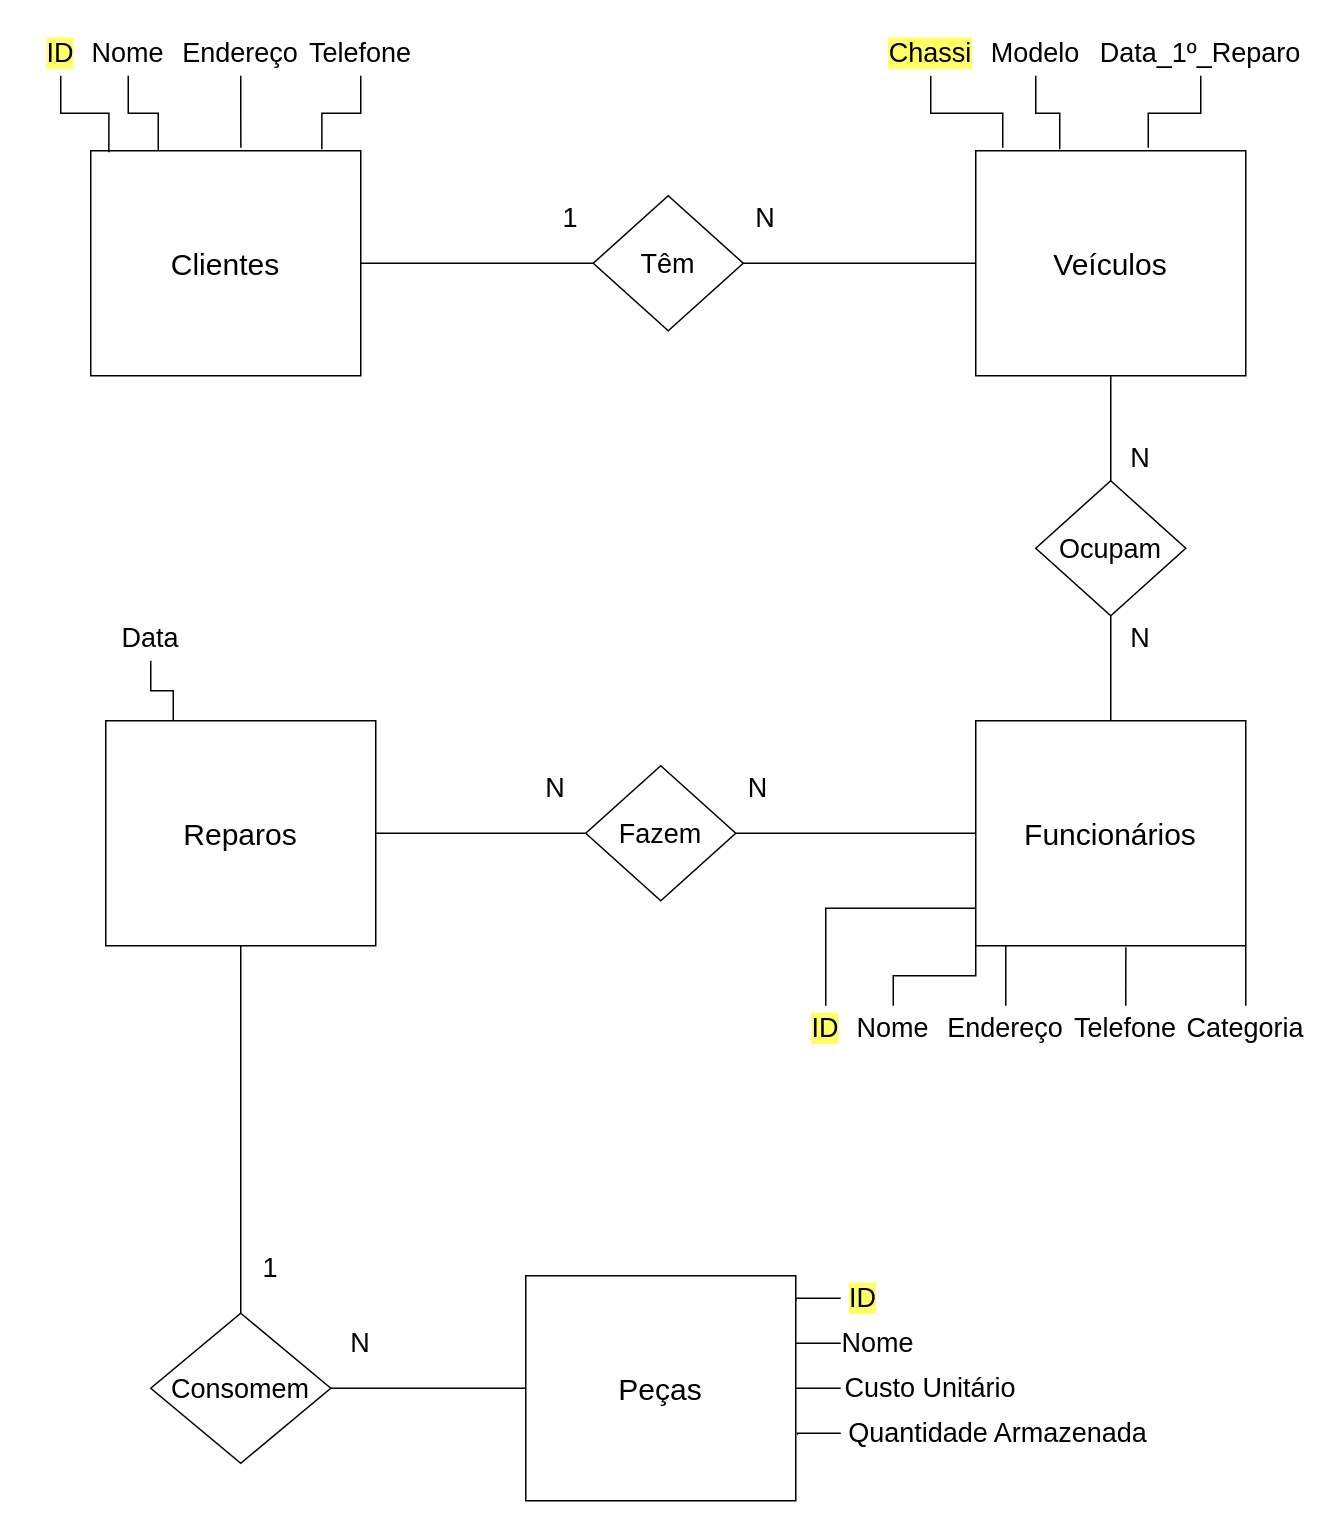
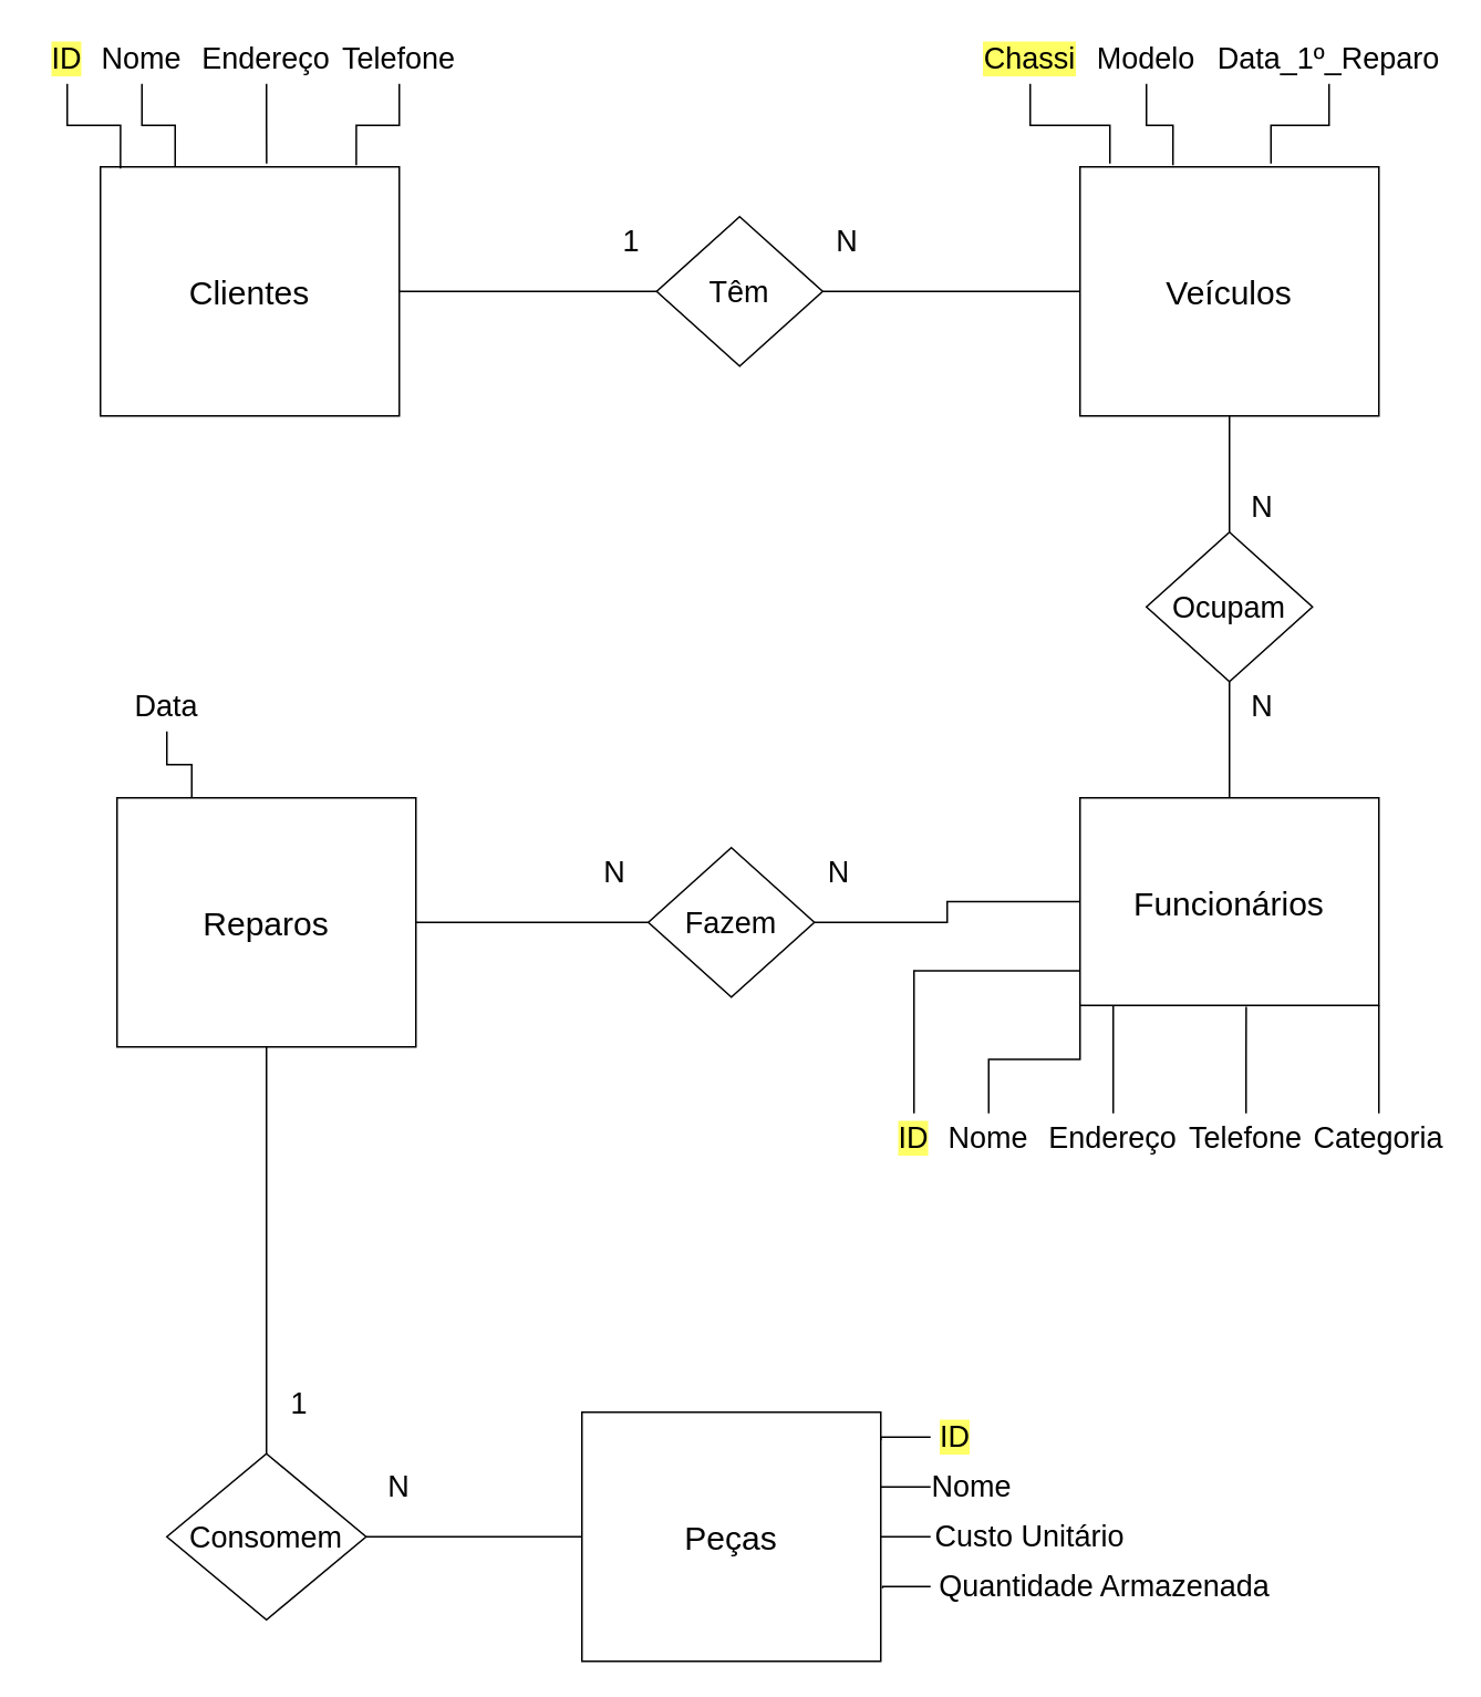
  <mxCell id="0" />
  <mxCell id="1" parent="0" />
  <mxCell id="2" style="edgeStyle=orthogonalEdgeStyle;rounded=0;orthogonalLoop=1;jettySize=auto;html=1;exitX=1;exitY=0.5;exitDx=0;exitDy=0;entryX=0;entryY=0.5;entryDx=0;entryDy=0;fontSize=18;endArrow=none;endFill=0;" edge="1" parent="1" source="3" target="11"><mxGeometry relative="1" as="geometry" /></mxCell>
  <mxCell id="3" value="&lt;span style=&quot;font-size: 20px&quot;&gt;Clientes&lt;/span&gt;" style="rounded=0;whiteSpace=wrap;html=1;" vertex="1" parent="1"><mxGeometry x="60" y="100" width="180" height="150" as="geometry" /></mxCell>
  <mxCell id="4" value="&lt;span style=&quot;font-size: 20px&quot;&gt;Veículos&lt;/span&gt;" style="rounded=0;whiteSpace=wrap;html=1;" vertex="1" parent="1"><mxGeometry x="650" y="100" width="180" height="150" as="geometry" /></mxCell>
- <mxCell id="5" value="&lt;span style=&quot;font-size: 20px&quot;&gt;Funcionários&lt;/span&gt;" style="rounded=0;whiteSpace=wrap;html=1;" vertex="1" parent="1"><mxGeometry x="650" y="480" width="180" height="150" as="geometry" /></mxCell>
+ <mxCell id="5" value="&lt;span style=&quot;font-size: 20px&quot;&gt;Funcionários&lt;/span&gt;" style="rounded=0;whiteSpace=wrap;html=1;" vertex="1" parent="1"><mxGeometry x="650" y="480" width="180" height="125" as="geometry" /></mxCell>
  <mxCell id="6" style="edgeStyle=orthogonalEdgeStyle;rounded=0;orthogonalLoop=1;jettySize=auto;html=1;exitX=0.5;exitY=1;exitDx=0;exitDy=0;entryX=0.5;entryY=0;entryDx=0;entryDy=0;fontSize=18;endArrow=none;endFill=0;" edge="1" parent="1" source="8" target="15"><mxGeometry relative="1" as="geometry" /></mxCell>
  <mxCell id="7" style="edgeStyle=orthogonalEdgeStyle;rounded=0;orthogonalLoop=1;jettySize=auto;html=1;exitX=1;exitY=0.5;exitDx=0;exitDy=0;entryX=0;entryY=0.5;entryDx=0;entryDy=0;fontSize=18;endArrow=none;endFill=0;" edge="1" parent="1" source="8" target="13"><mxGeometry relative="1" as="geometry" /></mxCell>
  <mxCell id="8" value="&lt;span style=&quot;font-size: 20px&quot;&gt;Reparos&lt;/span&gt;" style="rounded=0;whiteSpace=wrap;html=1;" vertex="1" parent="1"><mxGeometry x="70" y="480" width="180" height="150" as="geometry" /></mxCell>
  <mxCell id="9" value="&lt;span style=&quot;font-size: 20px&quot;&gt;Peças&lt;/span&gt;" style="rounded=0;whiteSpace=wrap;html=1;" vertex="1" parent="1"><mxGeometry x="350" y="850" width="180" height="150" as="geometry" /></mxCell>
  <mxCell id="10" style="edgeStyle=orthogonalEdgeStyle;rounded=0;orthogonalLoop=1;jettySize=auto;html=1;exitX=1;exitY=0.5;exitDx=0;exitDy=0;entryX=0;entryY=0.5;entryDx=0;entryDy=0;fontSize=18;endArrow=none;endFill=0;" edge="1" parent="1" source="11" target="4"><mxGeometry relative="1" as="geometry" /></mxCell>
  <mxCell id="11" value="&lt;span&gt;&lt;font style=&quot;font-size: 18px&quot;&gt;Têm&lt;/font&gt;&lt;/span&gt;" style="rhombus;whiteSpace=wrap;html=1;fontSize=20;" vertex="1" parent="1"><mxGeometry x="395" y="130" width="100" height="90" as="geometry" /></mxCell>
  <mxCell id="12" style="edgeStyle=orthogonalEdgeStyle;rounded=0;orthogonalLoop=1;jettySize=auto;html=1;exitX=1;exitY=0.5;exitDx=0;exitDy=0;entryX=0;entryY=0.5;entryDx=0;entryDy=0;fontSize=18;endArrow=none;endFill=0;" edge="1" parent="1" source="13" target="5"><mxGeometry relative="1" as="geometry" /></mxCell>
  <mxCell id="13" value="&lt;span&gt;&lt;font style=&quot;font-size: 18px&quot;&gt;Fazem&lt;/font&gt;&lt;/span&gt;" style="rhombus;whiteSpace=wrap;html=1;fontSize=20;" vertex="1" parent="1"><mxGeometry x="390" y="510" width="100" height="90" as="geometry" /></mxCell>
  <mxCell id="14" style="edgeStyle=orthogonalEdgeStyle;rounded=0;orthogonalLoop=1;jettySize=auto;html=1;exitX=1;exitY=0.5;exitDx=0;exitDy=0;entryX=0;entryY=0.5;entryDx=0;entryDy=0;fontSize=18;endArrow=none;endFill=0;" edge="1" parent="1" source="15" target="9"><mxGeometry relative="1" as="geometry" /></mxCell>
  <mxCell id="15" value="&lt;span&gt;&lt;font style=&quot;font-size: 18px&quot;&gt;Consomem&lt;/font&gt;&lt;/span&gt;" style="rhombus;whiteSpace=wrap;html=1;fontSize=20;" vertex="1" parent="1"><mxGeometry x="100" y="875" width="120" height="100" as="geometry" /></mxCell>
  <mxCell id="16" style="edgeStyle=orthogonalEdgeStyle;rounded=0;orthogonalLoop=1;jettySize=auto;html=1;exitX=0.5;exitY=0;exitDx=0;exitDy=0;entryX=0.5;entryY=1;entryDx=0;entryDy=0;fontSize=18;endArrow=none;endFill=0;" edge="1" parent="1" source="18" target="4"><mxGeometry relative="1" as="geometry" /></mxCell>
  <mxCell id="17" style="edgeStyle=orthogonalEdgeStyle;rounded=0;orthogonalLoop=1;jettySize=auto;html=1;exitX=0.5;exitY=1;exitDx=0;exitDy=0;entryX=0.5;entryY=0;entryDx=0;entryDy=0;fontSize=18;endArrow=none;endFill=0;" edge="1" parent="1" source="18" target="5"><mxGeometry relative="1" as="geometry" /></mxCell>
  <mxCell id="18" value="&lt;span style=&quot;font-size: 18px&quot;&gt;Ocupam&lt;/span&gt;" style="rhombus;whiteSpace=wrap;html=1;fontSize=20;" vertex="1" parent="1"><mxGeometry x="690" y="320" width="100" height="90" as="geometry" /></mxCell>
  <mxCell id="19" style="edgeStyle=orthogonalEdgeStyle;rounded=0;orthogonalLoop=1;jettySize=auto;html=1;exitX=0.5;exitY=1;exitDx=0;exitDy=0;entryX=0.067;entryY=0.007;entryDx=0;entryDy=0;entryPerimeter=0;fontSize=18;endArrow=none;endFill=0;" edge="1" parent="1" source="20" target="3"><mxGeometry relative="1" as="geometry" /></mxCell>
  <mxCell id="20" value="ID" style="text;html=1;strokeColor=none;fillColor=none;align=center;verticalAlign=middle;whiteSpace=wrap;rounded=0;fontSize=18;labelBackgroundColor=#FFFF66;" vertex="1" parent="1"><mxGeometry y="20" width="40" height="30" as="geometry" x="20" /></mxCell>
  <mxCell id="21" style="edgeStyle=orthogonalEdgeStyle;rounded=0;orthogonalLoop=1;jettySize=auto;html=1;exitX=0.5;exitY=1;exitDx=0;exitDy=0;entryX=0.25;entryY=0;entryDx=0;entryDy=0;fontSize=18;endArrow=none;endFill=0;" edge="1" parent="1" source="22" target="3"><mxGeometry relative="1" as="geometry" /></mxCell>
  <mxCell id="22" value="Nome" style="text;html=1;strokeColor=none;fillColor=none;align=center;verticalAlign=middle;whiteSpace=wrap;rounded=0;fontSize=18;" vertex="1" parent="1"><mxGeometry x="60" y="20" width="50" height="30" as="geometry" /></mxCell>
  <mxCell id="23" style="edgeStyle=orthogonalEdgeStyle;rounded=0;orthogonalLoop=1;jettySize=auto;html=1;exitX=0.5;exitY=1;exitDx=0;exitDy=0;entryX=0.556;entryY=-0.013;entryDx=0;entryDy=0;entryPerimeter=0;fontSize=18;endArrow=none;endFill=0;" edge="1" parent="1" source="24" target="3"><mxGeometry relative="1" as="geometry" /></mxCell>
  <mxCell id="24" value="Endereço" style="text;html=1;strokeColor=none;fillColor=none;align=center;verticalAlign=middle;whiteSpace=wrap;rounded=0;fontSize=18;" vertex="1" parent="1"><mxGeometry x="120" y="20" width="80" height="30" as="geometry" /></mxCell>
  <mxCell id="25" style="edgeStyle=orthogonalEdgeStyle;rounded=0;orthogonalLoop=1;jettySize=auto;html=1;exitX=0.5;exitY=1;exitDx=0;exitDy=0;entryX=0.856;entryY=-0.007;entryDx=0;entryDy=0;entryPerimeter=0;fontSize=18;endArrow=none;endFill=0;" edge="1" parent="1" source="26" target="3"><mxGeometry relative="1" as="geometry" /></mxCell>
  <mxCell id="26" value="Telefone" style="text;html=1;strokeColor=none;fillColor=none;align=center;verticalAlign=middle;whiteSpace=wrap;rounded=0;fontSize=18;" vertex="1" parent="1"><mxGeometry x="200" y="20" width="80" height="30" as="geometry" /></mxCell>
  <mxCell id="27" style="edgeStyle=orthogonalEdgeStyle;rounded=0;orthogonalLoop=1;jettySize=auto;html=1;exitX=0.5;exitY=1;exitDx=0;exitDy=0;entryX=0.1;entryY=-0.013;entryDx=0;entryDy=0;entryPerimeter=0;fontSize=18;endArrow=none;endFill=0;" edge="1" parent="1" source="28" target="4"><mxGeometry relative="1" as="geometry" /></mxCell>
  <mxCell id="28" value="Chassi" style="text;html=1;strokeColor=none;fillColor=none;align=center;verticalAlign=middle;whiteSpace=wrap;rounded=0;fontSize=18;labelBackgroundColor=#FFFF66;" vertex="1" parent="1"><mxGeometry x="590" y="20" width="60" height="30" as="geometry" /></mxCell>
  <mxCell id="29" style="edgeStyle=orthogonalEdgeStyle;rounded=0;orthogonalLoop=1;jettySize=auto;html=1;exitX=0.5;exitY=1;exitDx=0;exitDy=0;entryX=0.311;entryY=-0.007;entryDx=0;entryDy=0;entryPerimeter=0;fontSize=18;endArrow=none;endFill=0;" edge="1" parent="1" source="30" target="4"><mxGeometry relative="1" as="geometry" /></mxCell>
  <mxCell id="30" value="Modelo" style="text;html=1;strokeColor=none;fillColor=none;align=center;verticalAlign=middle;whiteSpace=wrap;rounded=0;fontSize=18;" vertex="1" parent="1"><mxGeometry x="660" y="20" width="60" height="30" as="geometry" /></mxCell>
  <mxCell id="31" style="edgeStyle=orthogonalEdgeStyle;rounded=0;orthogonalLoop=1;jettySize=auto;html=1;exitX=0.5;exitY=1;exitDx=0;exitDy=0;entryX=0.639;entryY=-0.013;entryDx=0;entryDy=0;entryPerimeter=0;fontSize=18;endArrow=none;endFill=0;" edge="1" parent="1" source="32" target="4"><mxGeometry relative="1" as="geometry" /></mxCell>
  <mxCell id="32" value="Data_1º_Reparo" style="text;html=1;strokeColor=none;fillColor=none;align=center;verticalAlign=middle;whiteSpace=wrap;rounded=0;fontSize=18;" vertex="1" parent="1"><mxGeometry x="730" y="20" width="140" height="30" as="geometry" /></mxCell>
  <mxCell id="33" style="edgeStyle=orthogonalEdgeStyle;rounded=0;orthogonalLoop=1;jettySize=auto;html=1;exitX=0.5;exitY=0;exitDx=0;exitDy=0;entryX=0;entryY=0.833;entryDx=0;entryDy=0;entryPerimeter=0;fontSize=18;fontColor=#FFFF66;endArrow=none;endFill=0;" edge="1" parent="1" source="34" target="5"><mxGeometry relative="1" as="geometry" /></mxCell>
  <mxCell id="34" value="ID" style="text;html=1;strokeColor=none;fillColor=none;align=center;verticalAlign=middle;whiteSpace=wrap;rounded=0;fontSize=18;labelBackgroundColor=#FFFF66;" vertex="1" parent="1"><mxGeometry x="530" y="670" width="40" height="30" as="geometry" /></mxCell>
  <mxCell id="35" style="edgeStyle=orthogonalEdgeStyle;rounded=0;orthogonalLoop=1;jettySize=auto;html=1;exitX=0.5;exitY=0;exitDx=0;exitDy=0;entryX=0;entryY=1;entryDx=0;entryDy=0;fontSize=18;fontColor=#FFFF66;endArrow=none;endFill=0;" edge="1" parent="1" source="36" target="5"><mxGeometry relative="1" as="geometry" /></mxCell>
  <mxCell id="36" value="Nome" style="text;html=1;strokeColor=none;fillColor=none;align=center;verticalAlign=middle;whiteSpace=wrap;rounded=0;fontSize=18;" vertex="1" parent="1"><mxGeometry x="570" y="670" width="50" height="30" as="geometry" /></mxCell>
  <mxCell id="37" style="edgeStyle=orthogonalEdgeStyle;rounded=0;orthogonalLoop=1;jettySize=auto;html=1;exitX=0.5;exitY=0;exitDx=0;exitDy=0;entryX=0.111;entryY=1;entryDx=0;entryDy=0;entryPerimeter=0;fontSize=18;fontColor=#FFFF66;endArrow=none;endFill=0;" edge="1" parent="1" source="38" target="5"><mxGeometry relative="1" as="geometry" /></mxCell>
  <mxCell id="38" value="Endereço" style="text;html=1;strokeColor=none;fillColor=none;align=center;verticalAlign=middle;whiteSpace=wrap;rounded=0;fontSize=18;" vertex="1" parent="1"><mxGeometry x="630" y="670" width="80" height="30" as="geometry" /></mxCell>
  <mxCell id="39" style="edgeStyle=orthogonalEdgeStyle;rounded=0;orthogonalLoop=1;jettySize=auto;html=1;exitX=0.5;exitY=0;exitDx=0;exitDy=0;entryX=0.556;entryY=1.007;entryDx=0;entryDy=0;entryPerimeter=0;fontSize=18;fontColor=#FFFF66;endArrow=none;endFill=0;" edge="1" parent="1" source="40" target="5"><mxGeometry relative="1" as="geometry" /></mxCell>
  <mxCell id="40" value="Telefone" style="text;html=1;strokeColor=none;fillColor=none;align=center;verticalAlign=middle;whiteSpace=wrap;rounded=0;fontSize=18;" vertex="1" parent="1"><mxGeometry x="710" y="670" width="80" height="30" as="geometry" /></mxCell>
  <mxCell id="41" style="edgeStyle=orthogonalEdgeStyle;rounded=0;orthogonalLoop=1;jettySize=auto;html=1;exitX=0.5;exitY=0;exitDx=0;exitDy=0;entryX=1;entryY=1;entryDx=0;entryDy=0;fontSize=18;fontColor=#FFFF66;endArrow=none;endFill=0;" edge="1" parent="1" source="42" target="5"><mxGeometry relative="1" as="geometry" /></mxCell>
  <mxCell id="42" value="Categoria" style="text;html=1;strokeColor=none;fillColor=none;align=center;verticalAlign=middle;whiteSpace=wrap;rounded=0;fontSize=18;" vertex="1" parent="1"><mxGeometry x="790" y="670" width="80" height="30" as="geometry" /></mxCell>
  <mxCell id="43" style="edgeStyle=orthogonalEdgeStyle;rounded=0;orthogonalLoop=1;jettySize=auto;html=1;exitX=0.5;exitY=1;exitDx=0;exitDy=0;entryX=0.25;entryY=0;entryDx=0;entryDy=0;fontSize=18;fontColor=#FFFF66;endArrow=none;endFill=0;" edge="1" parent="1" source="44" target="8"><mxGeometry relative="1" as="geometry" /></mxCell>
  <mxCell id="44" value="Data" style="text;html=1;strokeColor=none;fillColor=none;align=center;verticalAlign=middle;whiteSpace=wrap;rounded=0;fontSize=18;" vertex="1" parent="1"><mxGeometry x="80" y="410" width="40" height="30" as="geometry" /></mxCell>
  <mxCell id="45" style="edgeStyle=orthogonalEdgeStyle;rounded=0;orthogonalLoop=1;jettySize=auto;html=1;exitX=0;exitY=0.5;exitDx=0;exitDy=0;entryX=1;entryY=0.113;entryDx=0;entryDy=0;entryPerimeter=0;fontSize=18;fontColor=#FFFF66;endArrow=none;endFill=0;" edge="1" parent="1" source="46" target="9"><mxGeometry relative="1" as="geometry" /></mxCell>
  <mxCell id="46" value="ID" style="text;html=1;strokeColor=none;fillColor=none;align=center;verticalAlign=middle;whiteSpace=wrap;rounded=0;fontSize=18;labelBackgroundColor=#FFFF66;" vertex="1" parent="1"><mxGeometry x="560" y="850" width="30" height="30" as="geometry" /></mxCell>
  <mxCell id="47" style="edgeStyle=orthogonalEdgeStyle;rounded=0;orthogonalLoop=1;jettySize=auto;html=1;exitX=0;exitY=0.5;exitDx=0;exitDy=0;entryX=1;entryY=0.3;entryDx=0;entryDy=0;entryPerimeter=0;fontSize=18;fontColor=#FFFF66;endArrow=none;endFill=0;" edge="1" parent="1" source="48" target="9"><mxGeometry relative="1" as="geometry" /></mxCell>
  <mxCell id="48" value="Nome" style="text;html=1;strokeColor=none;fillColor=none;align=center;verticalAlign=middle;whiteSpace=wrap;rounded=0;fontSize=18;" vertex="1" parent="1"><mxGeometry x="560" y="880" width="50" height="30" as="geometry" /></mxCell>
  <mxCell id="49" style="edgeStyle=orthogonalEdgeStyle;rounded=0;orthogonalLoop=1;jettySize=auto;html=1;exitX=0;exitY=0.5;exitDx=0;exitDy=0;entryX=1;entryY=0.5;entryDx=0;entryDy=0;fontSize=18;fontColor=#FFFF66;endArrow=none;endFill=0;" edge="1" parent="1" source="50" target="9"><mxGeometry relative="1" as="geometry" /></mxCell>
  <mxCell id="50" value="Custo Unitário" style="text;html=1;strokeColor=none;fillColor=none;align=center;verticalAlign=middle;whiteSpace=wrap;rounded=0;fontSize=18;" vertex="1" parent="1"><mxGeometry x="560" y="910" width="120" height="30" as="geometry" /></mxCell>
  <mxCell id="51" style="edgeStyle=orthogonalEdgeStyle;rounded=0;orthogonalLoop=1;jettySize=auto;html=1;exitX=0;exitY=0.5;exitDx=0;exitDy=0;entryX=1.006;entryY=0.707;entryDx=0;entryDy=0;entryPerimeter=0;fontSize=18;fontColor=#FFFF66;endArrow=none;endFill=0;" edge="1" parent="1" source="52" target="9"><mxGeometry relative="1" as="geometry" /></mxCell>
  <mxCell id="52" value="Quantidade Armazenada" style="text;html=1;strokeColor=none;fillColor=none;align=center;verticalAlign=middle;whiteSpace=wrap;rounded=0;fontSize=18;" vertex="1" parent="1"><mxGeometry x="560" y="940" width="210" height="30" as="geometry" /></mxCell>
  <mxCell id="53" value="N" style="text;html=1;strokeColor=none;fillColor=none;align=center;verticalAlign=middle;whiteSpace=wrap;rounded=0;labelBackgroundColor=#FFFFFF;fontSize=18;fontColor=#000000;" vertex="1" parent="1"><mxGeometry x="500" y="130" width="20" height="30" as="geometry" /></mxCell>
  <mxCell id="54" value="1" style="text;html=1;strokeColor=none;fillColor=none;align=center;verticalAlign=middle;whiteSpace=wrap;rounded=0;labelBackgroundColor=#FFFFFF;fontSize=18;fontColor=#000000;" vertex="1" parent="1"><mxGeometry x="370" y="130" width="20" height="30" as="geometry" /></mxCell>
  <mxCell id="55" value="N" style="text;html=1;strokeColor=none;fillColor=none;align=center;verticalAlign=middle;whiteSpace=wrap;rounded=0;labelBackgroundColor=#FFFFFF;fontSize=18;fontColor=#000000;" vertex="1" parent="1"><mxGeometry x="750" y="410" width="20" height="30" as="geometry" /></mxCell>
  <mxCell id="56" value="N" style="text;html=1;strokeColor=none;fillColor=none;align=center;verticalAlign=middle;whiteSpace=wrap;rounded=0;labelBackgroundColor=#FFFFFF;fontSize=18;fontColor=#000000;" vertex="1" parent="1"><mxGeometry x="750" y="290" width="20" height="30" as="geometry" /></mxCell>
  <mxCell id="57" value="N" style="text;html=1;strokeColor=none;fillColor=none;align=center;verticalAlign=middle;whiteSpace=wrap;rounded=0;labelBackgroundColor=#FFFFFF;fontSize=18;fontColor=#000000;" vertex="1" parent="1"><mxGeometry x="360" y="510" width="20" height="30" as="geometry" /></mxCell>
  <mxCell id="58" value="N" style="text;html=1;strokeColor=none;fillColor=none;align=center;verticalAlign=middle;whiteSpace=wrap;rounded=0;labelBackgroundColor=#FFFFFF;fontSize=18;fontColor=#000000;" vertex="1" parent="1"><mxGeometry x="495" y="510" width="20" height="30" as="geometry" /></mxCell>
  <mxCell id="59" value="N" style="text;html=1;strokeColor=none;fillColor=none;align=center;verticalAlign=middle;whiteSpace=wrap;rounded=0;labelBackgroundColor=#FFFFFF;fontSize=18;fontColor=#000000;" vertex="1" parent="1"><mxGeometry x="230" y="880" width="20" height="30" as="geometry" /></mxCell>
  <mxCell id="60" value="1" style="text;html=1;strokeColor=none;fillColor=none;align=center;verticalAlign=middle;whiteSpace=wrap;rounded=0;labelBackgroundColor=#FFFFFF;fontSize=18;fontColor=#000000;" vertex="1" parent="1"><mxGeometry x="170" y="830" width="20" height="30" as="geometry" /></mxCell>
